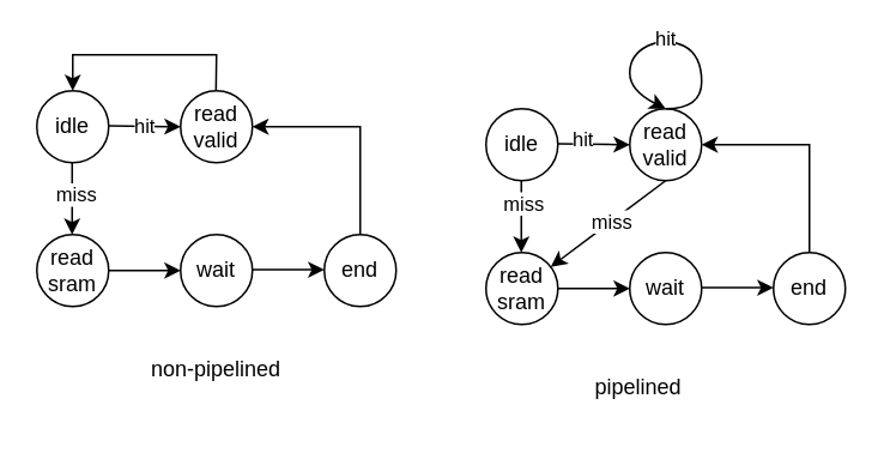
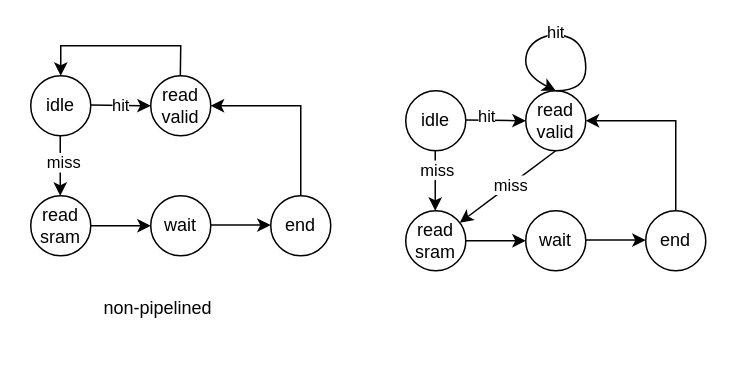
  <mxCell id="0" />
  <mxCell id="1" parent="0" />
  <mxCell id="2" value="idle" style="ellipse;whiteSpace=wrap;html=1;aspect=fixed;" vertex="1" parent="1"><mxGeometry x="20" y="50" width="40" height="40" as="geometry" /></mxCell>
  <mxCell id="3" value="read valid" style="ellipse;whiteSpace=wrap;html=1;aspect=fixed;" vertex="1" parent="1"><mxGeometry x="100" y="50" width="40" height="40" as="geometry" /></mxCell>
  <mxCell id="4" value="read sram" style="ellipse;whiteSpace=wrap;html=1;aspect=fixed;" vertex="1" parent="1"><mxGeometry x="20" y="130" width="40" height="40" as="geometry" /></mxCell>
  <mxCell id="5" value="wait" style="ellipse;whiteSpace=wrap;html=1;aspect=fixed;" vertex="1" parent="1"><mxGeometry x="100" y="130" width="40" height="40" as="geometry" /></mxCell>
  <mxCell id="6" value="end" style="ellipse;whiteSpace=wrap;html=1;aspect=fixed;" vertex="1" parent="1"><mxGeometry x="180" y="130" width="40" height="40" as="geometry" /></mxCell>
  <mxCell id="7" value="" style="edgeStyle=none;orthogonalLoop=1;jettySize=auto;html=1;rounded=0;entryX=0;entryY=0.5;entryDx=0;entryDy=0;" edge="1" parent="1" target="3"><mxGeometry width="80" relative="1" as="geometry"><mxPoint x="60" y="69.58" as="sourcePoint" /><mxPoint x="80" y="70" as="targetPoint" /><Array as="points" /></mxGeometry></mxCell>
  <mxCell id="8" value="hit" style="edgeLabel;html=1;align=center;verticalAlign=middle;resizable=0;points=[];" vertex="1" connectable="0" parent="7"><mxGeometry x="0.228" relative="1" as="geometry"><mxPoint x="-5" as="offset" /></mxGeometry></mxCell>
  <mxCell id="9" value="" style="edgeStyle=none;orthogonalLoop=1;jettySize=auto;html=1;rounded=0;entryX=0.5;entryY=0;entryDx=0;entryDy=0;" edge="1" parent="1" target="2"><mxGeometry width="80" relative="1" as="geometry"><mxPoint x="119.71" y="50" as="sourcePoint" /><mxPoint x="10" y="30" as="targetPoint" /><Array as="points"><mxPoint x="120" y="30" /><mxPoint x="40" y="30" /></Array></mxGeometry></mxCell>
  <mxCell id="10" value="" style="endArrow=classic;html=1;rounded=0;" edge="1" parent="1"><mxGeometry width="50" height="50" relative="1" as="geometry"><mxPoint x="39.66" y="90" as="sourcePoint" /><mxPoint x="39.66" y="130" as="targetPoint" /></mxGeometry></mxCell>
  <mxCell id="11" value="miss" style="edgeLabel;html=1;align=center;verticalAlign=middle;resizable=0;points=[];" vertex="1" connectable="0" parent="10"><mxGeometry x="-0.15" y="2" relative="1" as="geometry"><mxPoint as="offset" /></mxGeometry></mxCell>
  <mxCell id="12" value="" style="endArrow=classic;html=1;rounded=0;entryX=0;entryY=0.5;entryDx=0;entryDy=0;" edge="1" parent="1" target="5"><mxGeometry width="50" height="50" relative="1" as="geometry"><mxPoint x="60" y="150" as="sourcePoint" /><mxPoint x="110.34" y="160" as="targetPoint" /></mxGeometry></mxCell>
  <mxCell id="13" value="" style="endArrow=classic;html=1;rounded=0;entryX=0;entryY=0.5;entryDx=0;entryDy=0;" edge="1" parent="1"><mxGeometry width="50" height="50" relative="1" as="geometry"><mxPoint x="140" y="149.58" as="sourcePoint" /><mxPoint x="180" y="149.58" as="targetPoint" /></mxGeometry></mxCell>
  <mxCell id="14" value="" style="endArrow=classic;html=1;rounded=0;exitX=0.5;exitY=0;exitDx=0;exitDy=0;entryX=1;entryY=0.5;entryDx=0;entryDy=0;" edge="1" parent="1" source="6" target="3"><mxGeometry width="50" height="50" relative="1" as="geometry"><mxPoint x="190" y="100" as="sourcePoint" /><mxPoint x="240" y="50" as="targetPoint" /><Array as="points"><mxPoint x="200" y="70" /></Array></mxGeometry></mxCell>
- <mxCell id="15" value="non-pipelined" style="text;strokeColor=none;align=center;fillColor=none;html=1;verticalAlign=middle;whiteSpace=wrap;rounded=0;" vertex="1" parent="1"><mxGeometry x="65" y="190" width="110" height="30" as="geometry" /></mxCell>
+ <mxCell id="15" value="non-pipelined" style="text;strokeColor=none;align=center;fillColor=none;html=1;verticalAlign=middle;whiteSpace=wrap;rounded=0;" vertex="1" parent="1"><mxGeometry x="50" y="190" width="110" height="30" as="geometry" /></mxCell>
  <mxCell id="16" value="idle" style="ellipse;whiteSpace=wrap;html=1;aspect=fixed;" vertex="1" parent="1"><mxGeometry x="270" y="60" width="40" height="40" as="geometry" /></mxCell>
  <mxCell id="17" value="read valid" style="ellipse;whiteSpace=wrap;html=1;aspect=fixed;" vertex="1" parent="1"><mxGeometry x="350" y="60" width="40" height="40" as="geometry" /></mxCell>
  <mxCell id="18" value="read sram" style="ellipse;whiteSpace=wrap;html=1;aspect=fixed;" vertex="1" parent="1"><mxGeometry x="270" y="140" width="40" height="40" as="geometry" /></mxCell>
  <mxCell id="19" value="wait" style="ellipse;whiteSpace=wrap;html=1;aspect=fixed;" vertex="1" parent="1"><mxGeometry x="350" y="140" width="40" height="40" as="geometry" /></mxCell>
  <mxCell id="20" value="end" style="ellipse;whiteSpace=wrap;html=1;aspect=fixed;" vertex="1" parent="1"><mxGeometry x="430" y="140" width="40" height="40" as="geometry" /></mxCell>
  <mxCell id="21" value="" style="edgeStyle=none;orthogonalLoop=1;jettySize=auto;html=1;rounded=0;entryX=0;entryY=0.5;entryDx=0;entryDy=0;" edge="1" parent="1" target="17"><mxGeometry width="80" relative="1" as="geometry"><mxPoint x="310" y="79.58" as="sourcePoint" /><mxPoint x="330" y="80" as="targetPoint" /><Array as="points" /></mxGeometry></mxCell>
  <mxCell id="22" value="hit" style="edgeLabel;html=1;align=center;verticalAlign=middle;resizable=0;points=[];" vertex="1" connectable="0" parent="21"><mxGeometry x="-0.35" y="3" relative="1" as="geometry"><mxPoint as="offset" /></mxGeometry></mxCell>
  <mxCell id="23" value="" style="endArrow=classic;html=1;rounded=0;" edge="1" parent="1"><mxGeometry width="50" height="50" relative="1" as="geometry"><mxPoint x="289.66" y="100" as="sourcePoint" /><mxPoint x="289.66" y="140" as="targetPoint" /></mxGeometry></mxCell>
  <mxCell id="24" value="miss" style="edgeLabel;html=1;align=center;verticalAlign=middle;resizable=0;points=[];" vertex="1" connectable="0" parent="23"><mxGeometry x="-0.395" y="1" relative="1" as="geometry"><mxPoint as="offset" /></mxGeometry></mxCell>
  <mxCell id="25" value="" style="endArrow=classic;html=1;rounded=0;entryX=0;entryY=0.5;entryDx=0;entryDy=0;" edge="1" parent="1" target="19"><mxGeometry width="50" height="50" relative="1" as="geometry"><mxPoint x="310" y="160" as="sourcePoint" /><mxPoint x="360.34" y="170" as="targetPoint" /></mxGeometry></mxCell>
  <mxCell id="26" value="" style="endArrow=classic;html=1;rounded=0;entryX=0;entryY=0.5;entryDx=0;entryDy=0;" edge="1" parent="1"><mxGeometry width="50" height="50" relative="1" as="geometry"><mxPoint x="390" y="159.58" as="sourcePoint" /><mxPoint x="430" y="159.58" as="targetPoint" /></mxGeometry></mxCell>
  <mxCell id="27" value="" style="endArrow=classic;html=1;rounded=0;exitX=0.5;exitY=0;exitDx=0;exitDy=0;entryX=1;entryY=0.5;entryDx=0;entryDy=0;" edge="1" parent="1" source="20" target="17"><mxGeometry width="50" height="50" relative="1" as="geometry"><mxPoint x="440" y="110" as="sourcePoint" /><mxPoint x="490" y="60" as="targetPoint" /><Array as="points"><mxPoint x="450" y="80" /></Array></mxGeometry></mxCell>
- <mxCell id="28" value="pipelined" style="text;strokeColor=none;align=center;fillColor=none;html=1;verticalAlign=middle;whiteSpace=wrap;rounded=0;" vertex="1" parent="1"><mxGeometry x="300" y="200" width="110" height="30" as="geometry" /></mxCell>
  <mxCell id="29" value="" style="endArrow=classic;html=1;rounded=0;exitX=0.5;exitY=1;exitDx=0;exitDy=0;" edge="1" parent="1" source="17" target="18"><mxGeometry width="50" height="50" relative="1" as="geometry"><mxPoint x="390" y="140" as="sourcePoint" /><mxPoint x="440" y="90" as="targetPoint" /></mxGeometry></mxCell>
  <mxCell id="30" value="miss" style="edgeLabel;html=1;align=center;verticalAlign=middle;resizable=0;points=[];" vertex="1" connectable="0" parent="29"><mxGeometry x="-0.059" relative="1" as="geometry"><mxPoint as="offset" /></mxGeometry></mxCell>
  <mxCell id="31" value="" style="curved=1;endArrow=classic;html=1;rounded=0;exitX=0.5;exitY=0;exitDx=0;exitDy=0;" edge="1" parent="1" source="17"><mxGeometry width="50" height="50" relative="1" as="geometry"><mxPoint x="390" y="40" as="sourcePoint" /><mxPoint x="370" y="60" as="targetPoint" /><Array as="points"><mxPoint x="390" y="60" /><mxPoint x="390" y="30" /><mxPoint x="370" y="20" /><mxPoint x="350" y="30" /><mxPoint x="350" y="50" /></Array></mxGeometry></mxCell>
  <mxCell id="32" value="hit" style="edgeLabel;html=1;align=center;verticalAlign=middle;resizable=0;points=[];" vertex="1" connectable="0" parent="31"><mxGeometry x="-0.025" y="-2" relative="1" as="geometry"><mxPoint x="-6" as="offset" /></mxGeometry></mxCell>
